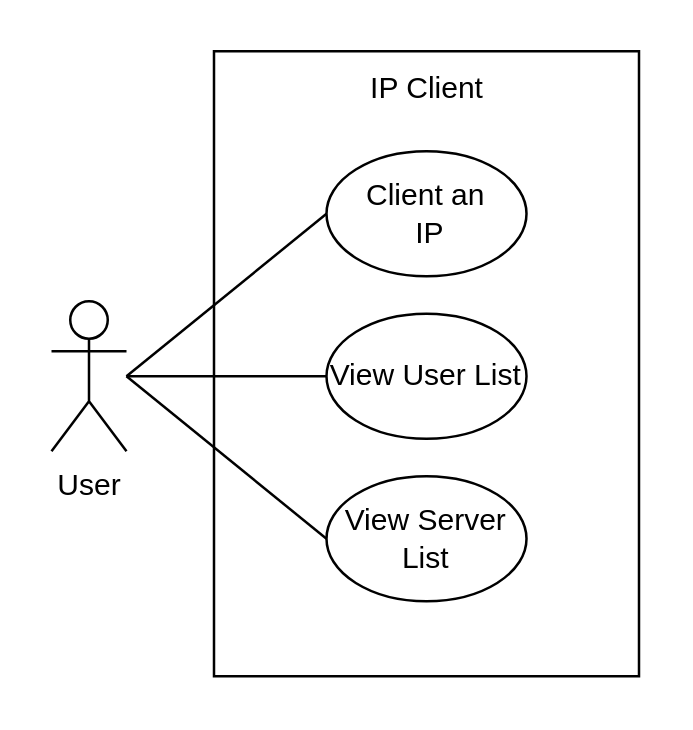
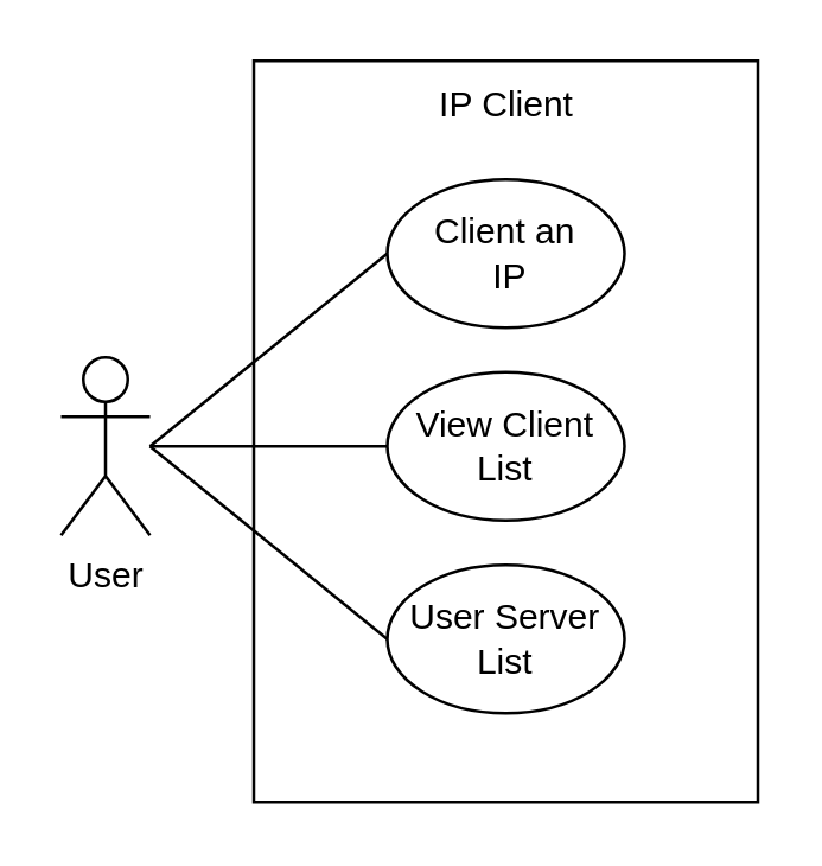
  <mxCell id="0" />
  <mxCell id="1" parent="0" />
  <mxCell id="2" value="" style="rounded=0;whiteSpace=wrap;html=1;" vertex="1" parent="1"><mxGeometry x="85" y="20" width="170" height="250" as="geometry" /></mxCell>
  <mxCell id="3" value="User" style="shape=umlActor;verticalLabelPosition=bottom;verticalAlign=top;html=1;" vertex="1" parent="1"><mxGeometry x="20" y="120" width="30" height="60" as="geometry" /></mxCell>
  <mxCell id="4" value="Client an&lt;div&gt;&amp;nbsp;IP&lt;/div&gt;" style="ellipse;whiteSpace=wrap;html=1;fillColor=default;gradientColor=none;" vertex="1" parent="1"><mxGeometry x="130" y="60" width="80" height="50" as="geometry" /></mxCell>
  <mxCell id="5" value="" style="endArrow=none;html=1;rounded=0;entryX=0;entryY=0.5;entryDx=0;entryDy=0;" edge="1" parent="1" target="4"><mxGeometry width="50" height="50" relative="1" as="geometry"><mxPoint x="50" y="150" as="sourcePoint" /><mxPoint x="260" y="230" as="targetPoint" /></mxGeometry></mxCell>
- <mxCell id="6" value="View User List" style="ellipse;whiteSpace=wrap;html=1;fillColor=default;gradientColor=none;" vertex="1" parent="1"><mxGeometry x="130" y="125" width="80" height="50" as="geometry" /></mxCell>
+ <mxCell id="6" value="View Client List" style="ellipse;whiteSpace=wrap;html=1;fillColor=default;gradientColor=none;" vertex="1" parent="1"><mxGeometry x="130" y="125" width="80" height="50" as="geometry" /></mxCell>
  <mxCell id="7" value="" style="endArrow=none;html=1;rounded=0;entryX=0;entryY=0.5;entryDx=0;entryDy=0;" edge="1" parent="1" target="6"><mxGeometry width="50" height="50" relative="1" as="geometry"><mxPoint x="50" y="150" as="sourcePoint" /><mxPoint x="140" y="95" as="targetPoint" /></mxGeometry></mxCell>
- <mxCell id="8" value="View Server List" style="ellipse;whiteSpace=wrap;html=1;fillColor=default;gradientColor=none;" vertex="1" parent="1"><mxGeometry x="130" y="190" width="80" height="50" as="geometry" /></mxCell>
+ <mxCell id="8" value="User Server List" style="ellipse;whiteSpace=wrap;html=1;fillColor=default;gradientColor=none;" vertex="1" parent="1"><mxGeometry x="130" y="190" width="80" height="50" as="geometry" /></mxCell>
  <mxCell id="9" value="" style="endArrow=none;html=1;rounded=0;entryX=0;entryY=0.5;entryDx=0;entryDy=0;" edge="1" parent="1" target="8"><mxGeometry width="50" height="50" relative="1" as="geometry"><mxPoint x="50" y="150" as="sourcePoint" /><mxPoint x="140" y="160" as="targetPoint" /></mxGeometry></mxCell>
  <mxCell id="10" value="IP Client" style="text;html=1;align=center;verticalAlign=middle;resizable=0;points=[];autosize=1;strokeColor=none;fillColor=none;" vertex="1" parent="1"><mxGeometry x="125" y="20" width="90" height="30" as="geometry" /></mxCell>
